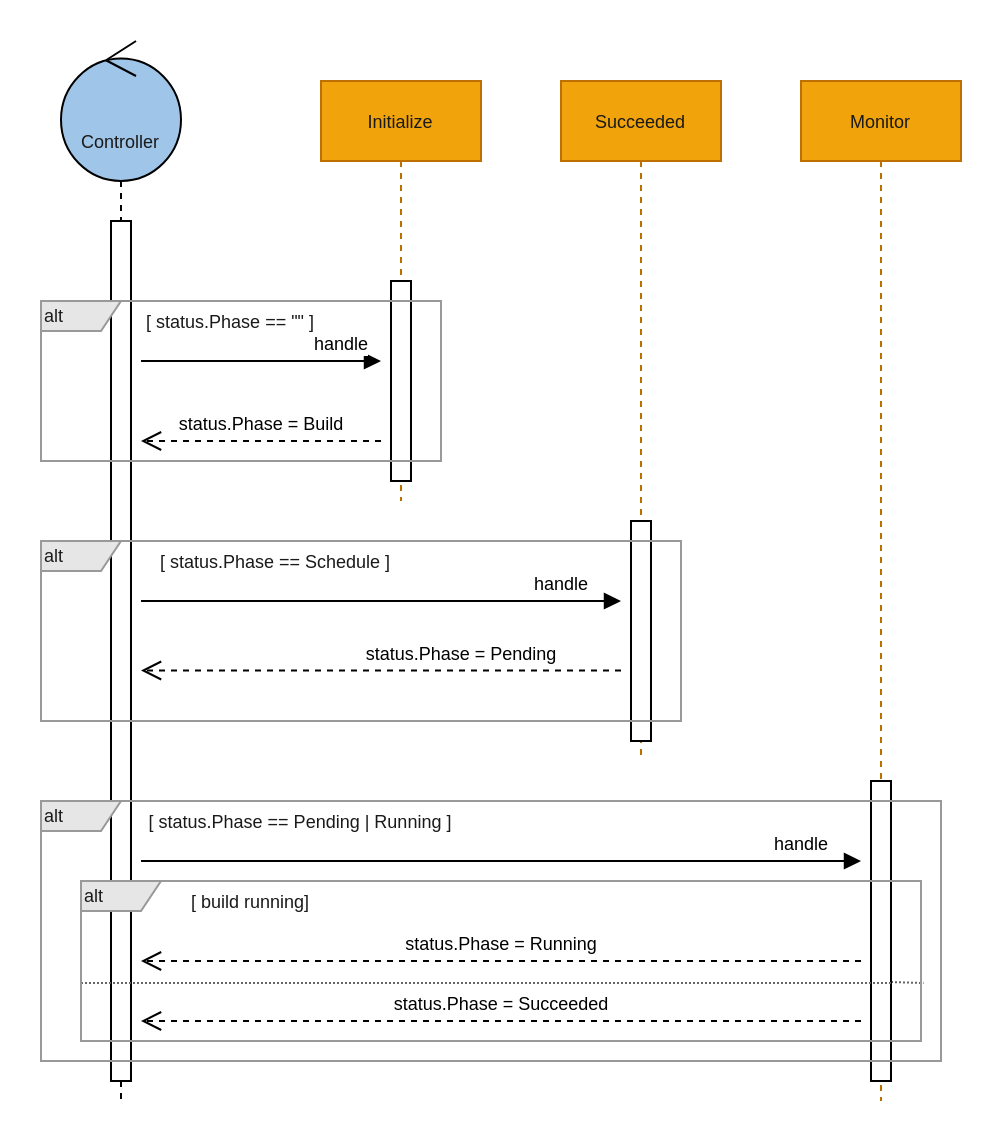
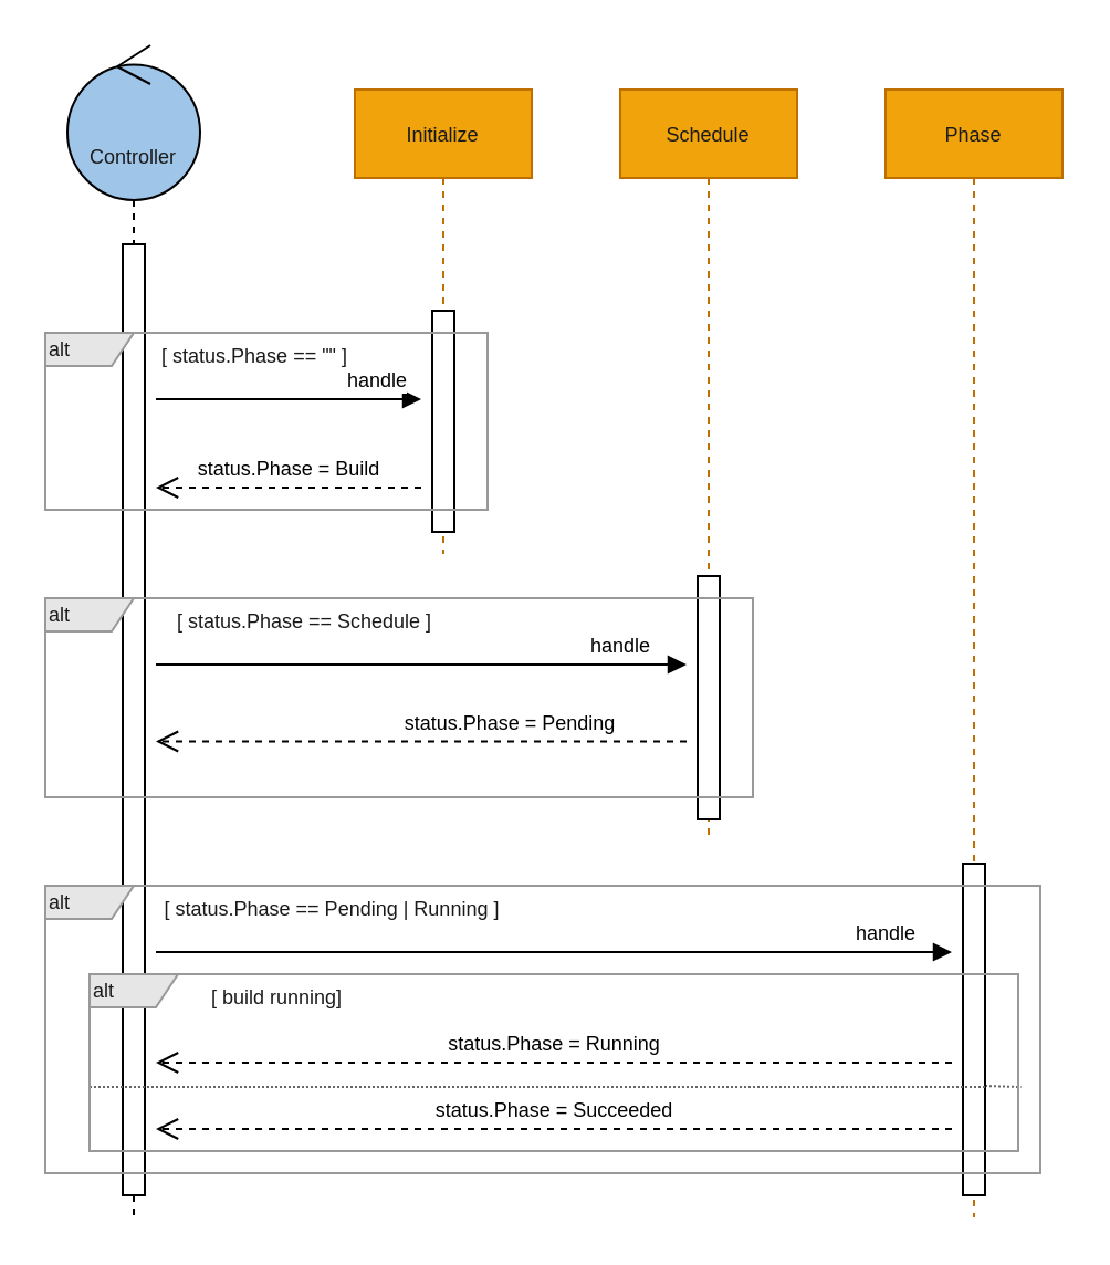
  <mxCell id="0" />
  <mxCell id="1" parent="0" />
  <mxCell id="2" value="&lt;font style=&quot;font-size: 9px&quot;&gt;Controller&lt;/font&gt;" style="shape=umlLifeline;participant=umlControl;perimeter=lifelinePerimeter;whiteSpace=wrap;html=1;container=1;collapsible=0;recursiveResize=0;verticalAlign=top;spacingTop=36;outlineConnect=0;fillColor=#9FC5E8;fontColor=#1A1A1A;size=70;" parent="1" vertex="1"><mxGeometry x="30" y="20" width="60" height="530" as="geometry" /></mxCell>
  <mxCell id="3" value="" style="html=1;points=[];perimeter=orthogonalPerimeter;fontColor=#1A1A1A;" parent="2" vertex="1"><mxGeometry x="25" y="90" width="10" height="430" as="geometry" /></mxCell>
  <mxCell id="4" value="&lt;font style=&quot;font-size: 9px&quot;&gt;Initialize&lt;/font&gt;" style="shape=umlLifeline;perimeter=lifelinePerimeter;whiteSpace=wrap;html=1;container=1;collapsible=0;recursiveResize=0;outlineConnect=0;fillColor=#f0a30a;strokeColor=#BD7000;fontColor=#1A1A1A;" parent="1" vertex="1"><mxGeometry x="160" y="40" width="80" height="210" as="geometry" /></mxCell>
  <mxCell id="5" value="" style="html=1;points=[];perimeter=orthogonalPerimeter;fillColor=#ffffff;fontColor=#1A1A1A;" parent="4" vertex="1"><mxGeometry x="35" y="100" width="10" height="100" as="geometry" /></mxCell>
- <mxCell id="6" value="&lt;font style=&quot;font-size: 9px&quot;&gt;Succeeded&lt;/font&gt;" style="shape=umlLifeline;perimeter=lifelinePerimeter;whiteSpace=wrap;html=1;container=1;collapsible=0;recursiveResize=0;outlineConnect=0;fillColor=#f0a30a;strokeColor=#BD7000;fontColor=#1A1A1A;" parent="1" vertex="1"><mxGeometry x="280" y="40" width="80" height="340" as="geometry" /></mxCell>
+ <mxCell id="6" value="&lt;font style=&quot;font-size: 9px&quot;&gt;Schedule&lt;/font&gt;" style="shape=umlLifeline;perimeter=lifelinePerimeter;whiteSpace=wrap;html=1;container=1;collapsible=0;recursiveResize=0;outlineConnect=0;fillColor=#f0a30a;strokeColor=#BD7000;fontColor=#1A1A1A;" parent="1" vertex="1"><mxGeometry x="280" y="40" width="80" height="340" as="geometry" /></mxCell>
  <mxCell id="7" value="" style="html=1;points=[];perimeter=orthogonalPerimeter;fillColor=#ffffff;fontColor=#1A1A1A;" parent="6" vertex="1"><mxGeometry x="35" y="220" width="10" height="110" as="geometry" /></mxCell>
- <mxCell id="8" value="&lt;font style=&quot;font-size: 9px&quot;&gt;Monitor&lt;/font&gt;" style="shape=umlLifeline;perimeter=lifelinePerimeter;whiteSpace=wrap;html=1;container=1;collapsible=0;recursiveResize=0;outlineConnect=0;fillColor=#f0a30a;strokeColor=#BD7000;fontColor=#1A1A1A;" parent="1" vertex="1"><mxGeometry x="400" y="40" width="80" height="510" as="geometry" /></mxCell>
+ <mxCell id="8" value="&lt;font style=&quot;font-size: 9px&quot;&gt;Phase&lt;/font&gt;" style="shape=umlLifeline;perimeter=lifelinePerimeter;whiteSpace=wrap;html=1;container=1;collapsible=0;recursiveResize=0;outlineConnect=0;fillColor=#f0a30a;strokeColor=#BD7000;fontColor=#1A1A1A;" parent="1" vertex="1"><mxGeometry x="400" y="40" width="80" height="510" as="geometry" /></mxCell>
  <mxCell id="9" value="&lt;font style=&quot;font-size: 9px&quot;&gt;handle&lt;/font&gt;" style="html=1;verticalAlign=bottom;endArrow=block;" parent="1" edge="1"><mxGeometry x="0.667" width="80" relative="1" as="geometry"><mxPoint x="70" y="180" as="sourcePoint" /><mxPoint x="190" y="180" as="targetPoint" /><mxPoint as="offset" /></mxGeometry></mxCell>
  <mxCell id="10" value="&lt;font style=&quot;font-size: 9px&quot;&gt;status.Phase = Build&lt;/font&gt;" style="html=1;verticalAlign=bottom;endArrow=open;dashed=1;endSize=8;" parent="1" edge="1"><mxGeometry relative="1" as="geometry"><mxPoint x="190" y="220" as="sourcePoint" /><mxPoint x="70" y="220" as="targetPoint" /><mxPoint as="offset" /></mxGeometry></mxCell>
  <mxCell id="11" value="&lt;font style=&quot;font-size: 9px&quot;&gt;[ status.Phase == &quot;&quot; ]&lt;/font&gt;" style="text;html=1;strokeColor=none;fillColor=none;align=center;verticalAlign=middle;whiteSpace=wrap;rounded=0;fontColor=#1A1A1A;" parent="1" vertex="1"><mxGeometry x="70" y="150" width="90" height="20" as="geometry" /></mxCell>
  <mxCell id="12" value="&lt;font style=&quot;font-size: 9px&quot;&gt;handle&lt;/font&gt;" style="html=1;verticalAlign=bottom;endArrow=block;" parent="1" edge="1"><mxGeometry x="0.75" width="80" relative="1" as="geometry"><mxPoint x="70" y="300" as="sourcePoint" /><mxPoint x="310" y="300" as="targetPoint" /><Array as="points"><mxPoint x="210" y="300" /></Array><mxPoint as="offset" /></mxGeometry></mxCell>
  <mxCell id="13" value="&lt;font style=&quot;font-size: 9px&quot;&gt;status.Phase = Pending&lt;/font&gt;" style="html=1;verticalAlign=bottom;endArrow=open;dashed=1;endSize=8;" parent="1" edge="1"><mxGeometry x="-0.333" relative="1" as="geometry"><mxPoint x="310" y="334.75" as="sourcePoint" /><mxPoint x="70" y="334.75" as="targetPoint" /><mxPoint as="offset" /></mxGeometry></mxCell>
  <mxCell id="14" value="&lt;font style=&quot;font-size: 9px&quot;&gt;[ status.Phase == Schedule ]&lt;/font&gt;" style="text;html=1;strokeColor=none;fillColor=none;align=center;verticalAlign=middle;whiteSpace=wrap;rounded=0;fontColor=#1A1A1A;" parent="1" vertex="1"><mxGeometry x="75" y="270" width="125" height="20" as="geometry" /></mxCell>
  <mxCell id="15" value="&lt;font style=&quot;font-size: 9px&quot;&gt;[ build running]&lt;/font&gt;" style="text;html=1;strokeColor=none;fillColor=none;align=center;verticalAlign=middle;whiteSpace=wrap;rounded=0;fontColor=#1A1A1A;" parent="1" vertex="1"><mxGeometry x="75" y="440" width="100" height="20" as="geometry" /></mxCell>
  <mxCell id="16" value="&lt;font style=&quot;font-size: 9px&quot;&gt;handle&lt;/font&gt;" style="html=1;verticalAlign=bottom;endArrow=block;" parent="1" edge="1"><mxGeometry x="0.833" width="80" relative="1" as="geometry"><mxPoint x="70" y="430" as="sourcePoint" /><mxPoint x="430" y="430" as="targetPoint" /><mxPoint as="offset" /></mxGeometry></mxCell>
  <mxCell id="17" value="&lt;font style=&quot;font-size: 9px&quot;&gt;[ status.Phase == Pending | Running ]&lt;/font&gt;" style="text;html=1;strokeColor=none;fillColor=none;align=center;verticalAlign=middle;whiteSpace=wrap;rounded=0;fontColor=#1A1A1A;" parent="1" vertex="1"><mxGeometry x="70" y="400" width="160" height="20" as="geometry" /></mxCell>
  <mxCell id="18" value="&lt;font style=&quot;font-size: 9px&quot;&gt;status.Phase = Succeeded&lt;/font&gt;" style="html=1;verticalAlign=bottom;endArrow=open;dashed=1;endSize=8;" parent="1" edge="1"><mxGeometry relative="1" as="geometry"><mxPoint x="430" y="510" as="sourcePoint" /><mxPoint x="70" y="510" as="targetPoint" /><mxPoint as="offset" /></mxGeometry></mxCell>
  <mxCell id="19" value="" style="endArrow=none;dashed=1;html=1;dashPattern=1 1;strokeWidth=1;labelBackgroundColor=none;entryX=1.003;entryY=0.638;entryDx=0;entryDy=0;entryPerimeter=0;exitX=1;exitY=0.67;exitDx=0;exitDy=0;exitPerimeter=0;strokeColor=#666666;" parent="1" source="21" target="23" edge="1"><mxGeometry width="50" height="50" relative="1" as="geometry"><mxPoint x="380" y="450" as="sourcePoint" /><mxPoint x="430" y="400" as="targetPoint" /></mxGeometry></mxCell>
  <mxCell id="20" value="&lt;font style=&quot;font-size: 9px&quot;&gt;status.Phase = Running&lt;br&gt;&lt;/font&gt;" style="html=1;verticalAlign=bottom;endArrow=open;dashed=1;endSize=8;" parent="1" edge="1"><mxGeometry relative="1" as="geometry"><mxPoint x="430" y="480" as="sourcePoint" /><mxPoint x="70" y="480" as="targetPoint" /><mxPoint as="offset" /></mxGeometry></mxCell>
  <mxCell id="21" value="" style="html=1;points=[];perimeter=orthogonalPerimeter;fillColor=#ffffff;fontColor=#1A1A1A;" parent="1" vertex="1"><mxGeometry x="435" y="390" width="10" height="150" as="geometry" /></mxCell>
  <mxCell id="22" value="" style="endArrow=none;dashed=1;html=1;dashPattern=1 1;strokeWidth=1;labelBackgroundColor=none;exitX=0;exitY=0.638;exitDx=0;exitDy=0;exitPerimeter=0;strokeColor=#666666;" edge="1" parent="1" source="23"><mxGeometry width="50" height="50" relative="1" as="geometry"><mxPoint x="40" y="491.04" as="sourcePoint" /><mxPoint x="445" y="491" as="targetPoint" /></mxGeometry></mxCell>
  <mxCell id="23" value="&lt;div align=&quot;left&quot;&gt;&lt;font style=&quot;font-size: 9px&quot;&gt;alt&lt;/font&gt;&lt;/div&gt;" style="shape=umlFrame;whiteSpace=wrap;html=1;strokeColor=#999999;fontColor=#1A1A1A;width=40;height=15;fillColor=#E6E6E6;fontSize=9;labelBackgroundColor=none;swimlaneFillColor=none;align=left;" parent="1" vertex="1"><mxGeometry x="40" y="440" width="420" height="80" as="geometry" /></mxCell>
  <mxCell id="24" value="&lt;div align=&quot;left&quot;&gt;&lt;font style=&quot;font-size: 9px&quot;&gt;alt&lt;/font&gt;&lt;/div&gt;" style="shape=umlFrame;whiteSpace=wrap;html=1;strokeColor=#999999;fontColor=#1A1A1A;width=40;height=15;fillColor=#E6E6E6;fontSize=9;labelBackgroundColor=none;swimlaneFillColor=none;align=left;" parent="1" vertex="1"><mxGeometry x="20" y="400" width="450" height="130" as="geometry" /></mxCell>
  <mxCell id="25" value="&lt;div align=&quot;left&quot;&gt;&lt;font style=&quot;font-size: 9px&quot;&gt;alt&lt;/font&gt;&lt;/div&gt;" style="shape=umlFrame;whiteSpace=wrap;html=1;strokeColor=#999999;fontColor=#1A1A1A;width=40;height=15;fillColor=#E6E6E6;fontSize=9;labelBackgroundColor=none;swimlaneFillColor=none;align=left;" parent="1" vertex="1"><mxGeometry x="20" y="270" width="320" height="90" as="geometry" /></mxCell>
  <mxCell id="26" value="&lt;div align=&quot;left&quot;&gt;&lt;font style=&quot;font-size: 9px&quot;&gt;alt&lt;/font&gt;&lt;/div&gt;" style="shape=umlFrame;whiteSpace=wrap;html=1;strokeColor=#999999;fontColor=#1A1A1A;width=40;height=15;fillColor=#E6E6E6;fontSize=9;labelBackgroundColor=none;swimlaneFillColor=none;align=left;" parent="1" vertex="1"><mxGeometry x="20" y="150" width="200" height="80" as="geometry" /></mxCell>
